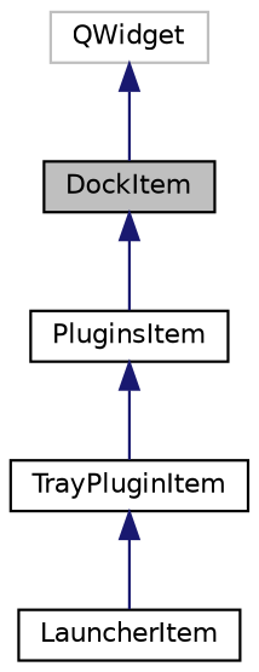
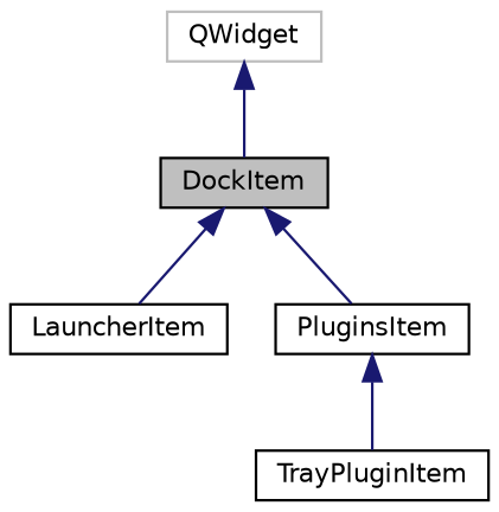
  digraph {
    fontname="DejaVu Sans"
    node [color=black fillcolor=white fontname="DejaVu Sans" fontsize=10 shape=record style=filled]
    edge [color=midnightblue dir=back fontname="DejaVu Sans" fontsize=10 labelfontname=Helvetica labelfontsize=10 style=solid]
    n1 [fillcolor=grey75 fontcolor=black height=0.2 label=DockItem width=0.4]
    n2 [height=0.2 label=LauncherItem width=0.4]
    n3 [height=0.2 label=PluginsItem width=0.4]
    n4 [height=0.2 label=TrayPluginItem width=0.4]
    n5 [color=grey75 height=0.2 label=QWidget width=0.4]
-   n4 -> n2
+   n1 -> n2
    n1 -> n3
    n3 -> n4
    n5 -> n1
  }
